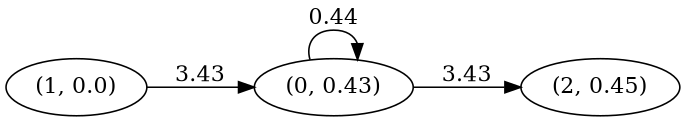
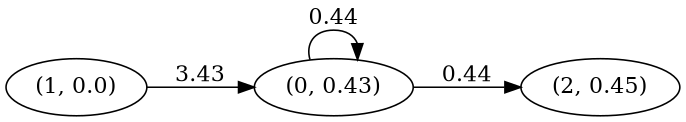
  digraph {
    rankdir=LR
    n1 [label="(0, 0.43)"]
    n2 [label="(2, 0.45)"]
    n3 [label="(1, 0.0)"]
    n1 -> n1 [label=0.44]
-   n1 -> n2 [label=3.43]
+   n1 -> n2 [label=0.44]
    n3 -> n1 [label=3.43]
  }
